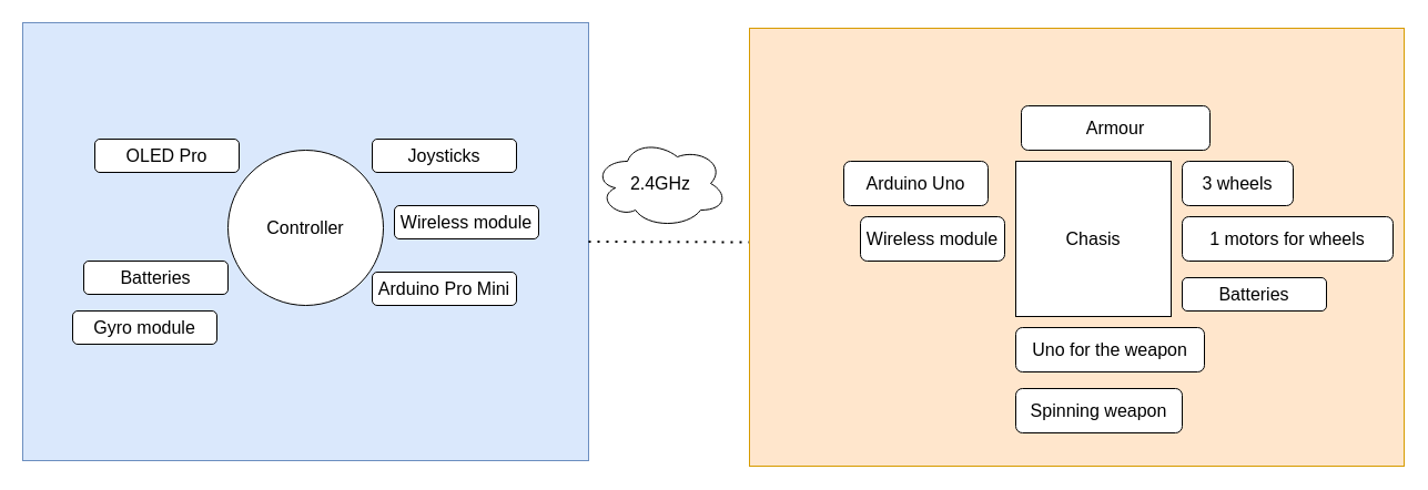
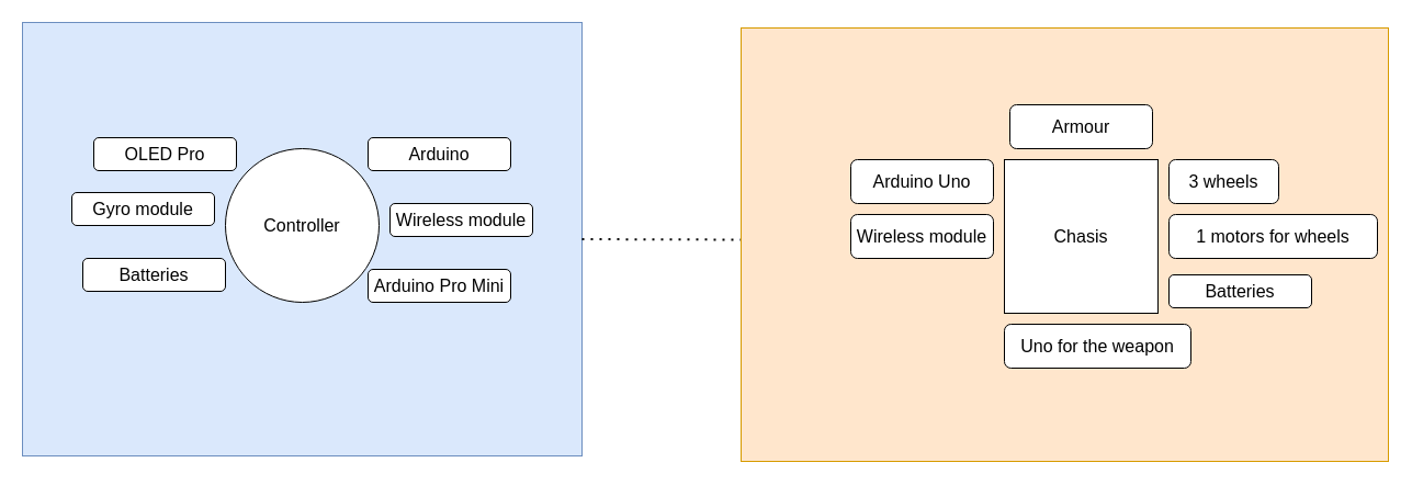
  <mxCell id="0" />
  <mxCell id="1" parent="0" />
  <mxCell id="2" value="" style="rounded=0;whiteSpace=wrap;html=1;fontSize=16;fillColor=#dae8fc;glass=0;strokeColor=#6c8ebf;" vertex="1" parent="1"><mxGeometry x="20" y="20" width="510" height="395" as="geometry" /></mxCell>
  <mxCell id="3" value="" style="endArrow=none;dashed=1;html=1;dashPattern=1 3;strokeWidth=2;rounded=0;fontSize=16;exitX=1;exitY=0.5;exitDx=0;exitDy=0;" edge="1" parent="1" source="2"><mxGeometry width="50" height="50" relative="1" as="geometry"><mxPoint x="625" y="325" as="sourcePoint" /><mxPoint x="685" y="218" as="targetPoint" /></mxGeometry></mxCell>
- <mxCell id="4" value="2.4GHz" style="ellipse;shape=cloud;whiteSpace=wrap;html=1;rounded=0;glass=0;fontSize=16;fillColor=none;" vertex="1" parent="1"><mxGeometry x="535" y="125" width="120" height="80" as="geometry" /></mxCell>
  <mxCell id="5" value="" style="rounded=0;whiteSpace=wrap;html=1;fontSize=16;fillColor=#ffe6cc;strokeColor=#d79b00;" vertex="1" parent="1"><mxGeometry x="675" y="25" width="590" height="395" as="geometry" /></mxCell>
  <mxCell id="6" value="Arduino Pro Mini" style="rounded=1;whiteSpace=wrap;html=1;fontSize=16;" vertex="1" parent="1"><mxGeometry x="335" y="245" width="130" height="30" as="geometry" /></mxCell>
  <mxCell id="7" value="Wireless module" style="rounded=1;whiteSpace=wrap;html=1;fontSize=16;" vertex="1" parent="1"><mxGeometry x="355" y="185" width="130" height="30" as="geometry" /></mxCell>
- <mxCell id="8" value="Joysticks" style="rounded=1;whiteSpace=wrap;html=1;fontSize=16;" vertex="1" parent="1"><mxGeometry x="335" y="125" width="130" height="30" as="geometry" /></mxCell>
+ <mxCell id="8" value="Arduino" style="rounded=1;whiteSpace=wrap;html=1;fontSize=16;" vertex="1" parent="1"><mxGeometry x="335" y="125" width="130" height="30" as="geometry" /></mxCell>
  <mxCell id="9" value="Controller" style="ellipse;whiteSpace=wrap;html=1;aspect=fixed;fontSize=16;" vertex="1" parent="1"><mxGeometry x="205" y="135" width="140" height="140" as="geometry" /></mxCell>
  <mxCell id="10" value="Batteries" style="rounded=1;whiteSpace=wrap;html=1;fontSize=16;" vertex="1" parent="1"><mxGeometry x="75" y="235" width="130" height="30" as="geometry" /></mxCell>
- <mxCell id="11" value="Gyro module" style="rounded=1;whiteSpace=wrap;html=1;fontSize=16;" vertex="1" parent="1"><mxGeometry x="65" y="280" width="130" height="30" as="geometry" /></mxCell>
+ <mxCell id="11" value="Gyro module" style="rounded=1;whiteSpace=wrap;html=1;fontSize=16;" vertex="1" parent="1"><mxGeometry x="65" y="175" width="130" height="30" as="geometry" /></mxCell>
  <mxCell id="12" value="OLED Pro&lt;br&gt;" style="rounded=1;whiteSpace=wrap;html=1;fontSize=16;" vertex="1" parent="1"><mxGeometry x="85" y="125" width="130" height="30" as="geometry" /></mxCell>
- <mxCell id="13" value="Spinning weapon" style="rounded=1;whiteSpace=wrap;html=1;fontSize=16;" vertex="1" parent="1"><mxGeometry x="915" y="350" width="150" height="40" as="geometry" /></mxCell>
  <mxCell id="14" value="Uno for the weapon" style="rounded=1;whiteSpace=wrap;html=1;fontSize=16;" vertex="1" parent="1"><mxGeometry x="915" y="295" width="170" height="40" as="geometry" /></mxCell>
  <mxCell id="15" value="Chasis" style="whiteSpace=wrap;html=1;aspect=fixed;fontSize=16;" vertex="1" parent="1"><mxGeometry x="915" y="145" width="140" height="140" as="geometry" /></mxCell>
  <mxCell id="16" value="1 motors for wheels" style="rounded=1;whiteSpace=wrap;html=1;fontSize=16;" vertex="1" parent="1"><mxGeometry x="1065" y="195" width="190" height="40" as="geometry" /></mxCell>
  <mxCell id="17" value="Batteries" style="rounded=1;whiteSpace=wrap;html=1;fontSize=16;" vertex="1" parent="1"><mxGeometry x="1065" y="250" width="130" height="30" as="geometry" /></mxCell>
  <mxCell id="18" value="3 wheels" style="rounded=1;whiteSpace=wrap;html=1;fontSize=16;" vertex="1" parent="1"><mxGeometry x="1065" y="145" width="100" height="40" as="geometry" /></mxCell>
- <mxCell id="19" value="Armour" style="rounded=1;whiteSpace=wrap;html=1;fontSize=16;" vertex="1" parent="1"><mxGeometry x="920" y="95" width="170" height="40" as="geometry" /></mxCell>
+ <mxCell id="19" value="Armour" style="rounded=1;whiteSpace=wrap;html=1;fontSize=16;" vertex="1" parent="1"><mxGeometry x="920" y="95" width="130" height="40" as="geometry" /></mxCell>
  <mxCell id="20" value="Wireless module" style="rounded=1;whiteSpace=wrap;html=1;fontSize=16;" vertex="1" parent="1"><mxGeometry x="775" y="195" width="130" height="40" as="geometry" /></mxCell>
- <mxCell id="21" value="Arduino Uno" style="rounded=1;whiteSpace=wrap;html=1;fontSize=16;" vertex="1" parent="1"><mxGeometry x="760" y="145" width="130" height="40" as="geometry" /></mxCell>
+ <mxCell id="21" value="Arduino Uno" style="rounded=1;whiteSpace=wrap;html=1;fontSize=16;" vertex="1" parent="1"><mxGeometry x="775" y="145" width="130" height="40" as="geometry" /></mxCell>
